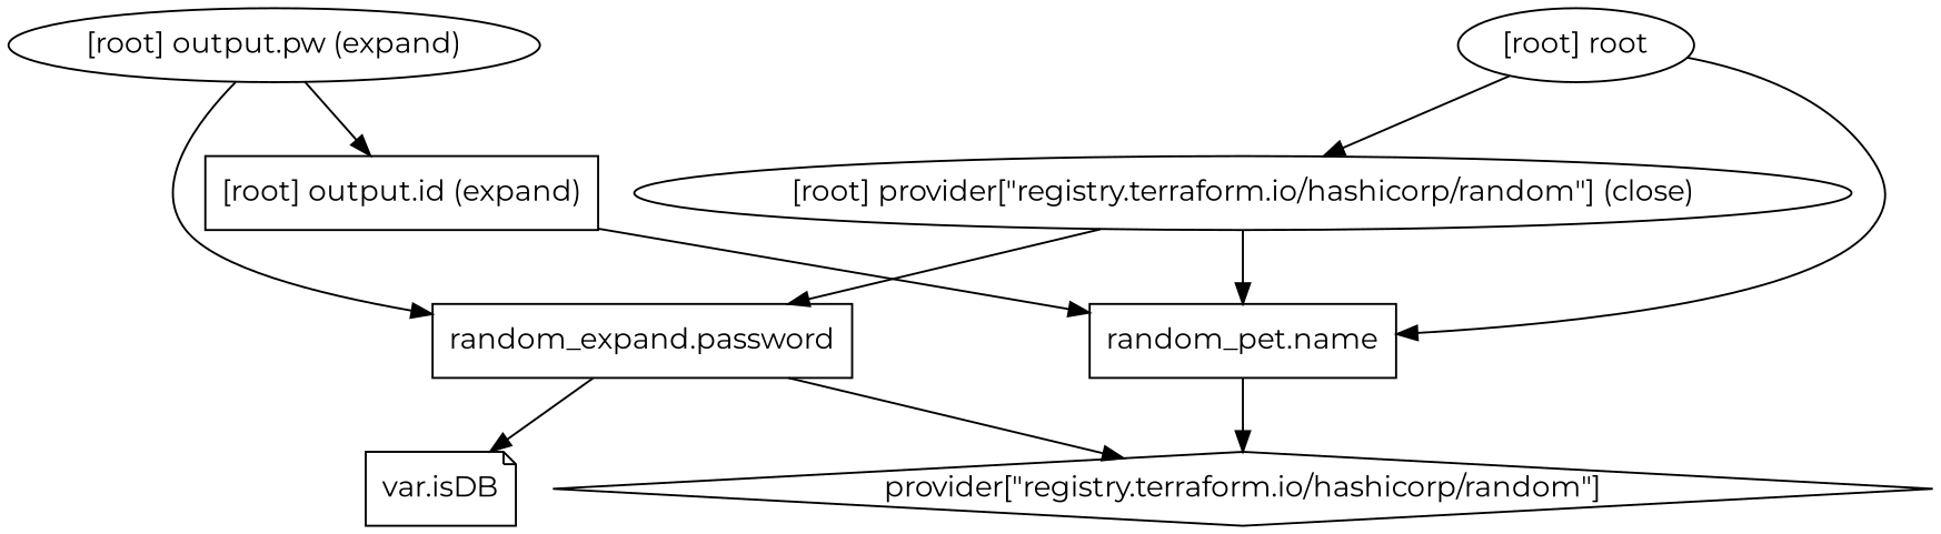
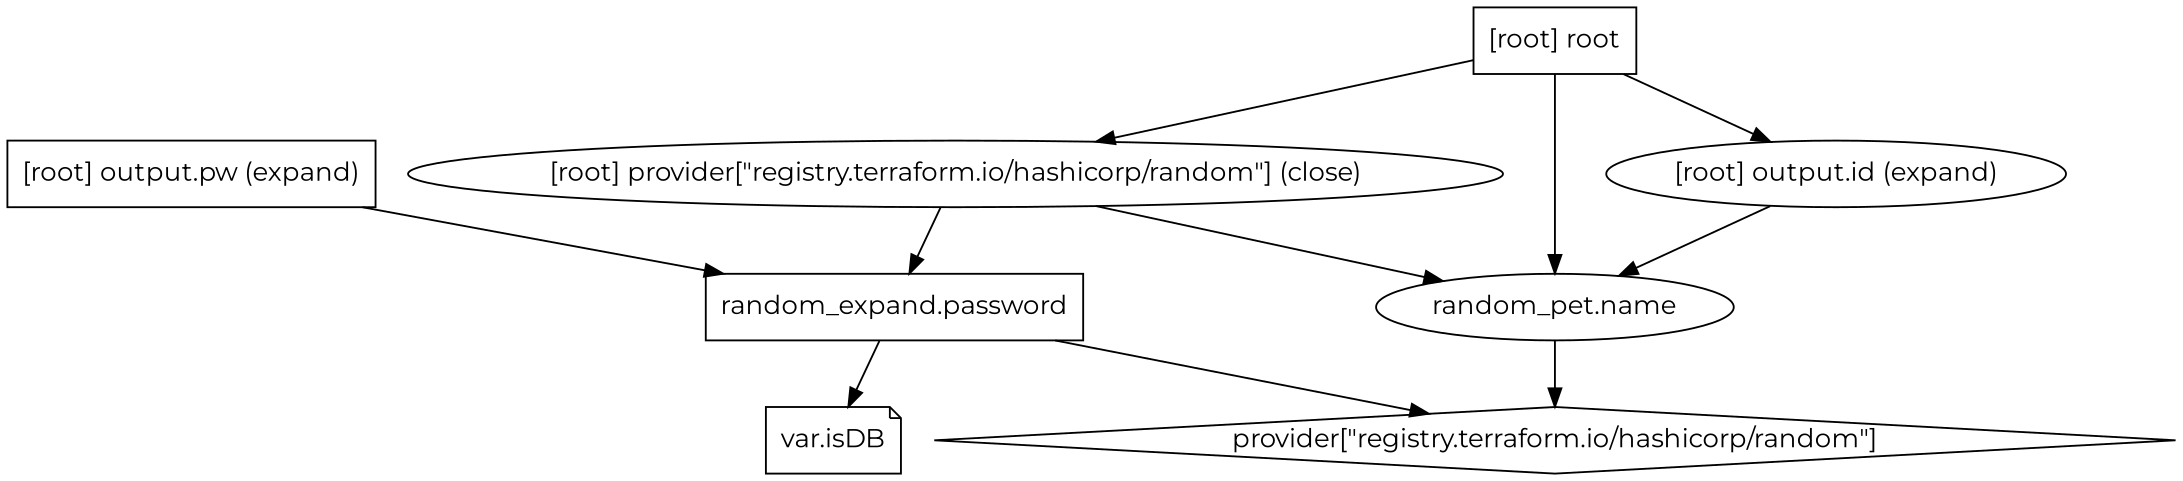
  digraph {
    compound=true
    fontname=Montserrat
    newrank=true
    node [fontname=Montserrat]
    edge [fontname=Montserrat]
    n1 [label="provider[\"registry.terraform.io/hashicorp/random\"]" shape=diamond]
    n2 [label="random_expand.password" shape=box]
    n3 [label="var.isDB" shape=note]
-   n4 [label="random_pet.name" shape=box]
-   "[root] output.id (expand)" [shape=box]
-   "[root] output.pw (expand)"
+   n4 [label="random_pet.name" shape=ellipse]
+   "[root] output.id (expand)"
+   "[root] output.pw (expand)" [shape=box]
    "[root] provider[\"registry.terraform.io/hashicorp/random\"] (close)"
-   "[root] root"
+   "[root] root" [shape=box]
    subgraph sub_1 {
      n1
      n2
      n3
      n4
      "[root] output.id (expand)"
      "[root] output.pw (expand)"
      "[root] provider[\"registry.terraform.io/hashicorp/random\"] (close)"
      "[root] root"
    }
    n2 -> n1
    n2 -> n3
    n4 -> n1
    "[root] output.id (expand)" -> n4
    "[root] output.pw (expand)" -> n2
    "[root] provider[\"registry.terraform.io/hashicorp/random\"] (close)" -> n2
    "[root] provider[\"registry.terraform.io/hashicorp/random\"] (close)" -> n4
    "[root] root" -> n4
-   "[root] output.pw (expand)" -> "[root] output.id (expand)"
+   "[root] root" -> "[root] output.id (expand)"
    "[root] root" -> "[root] provider[\"registry.terraform.io/hashicorp/random\"] (close)"
  }
